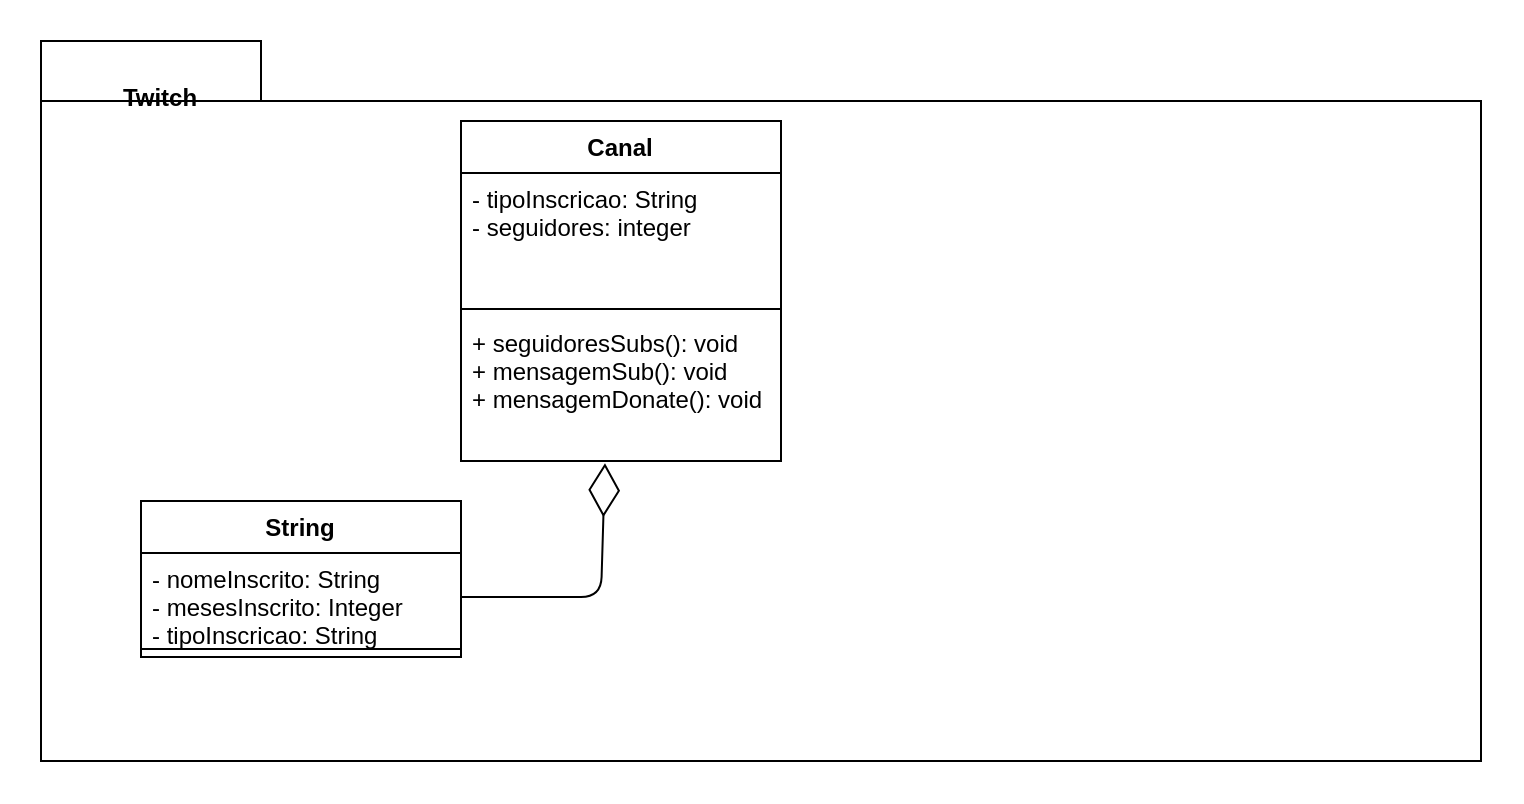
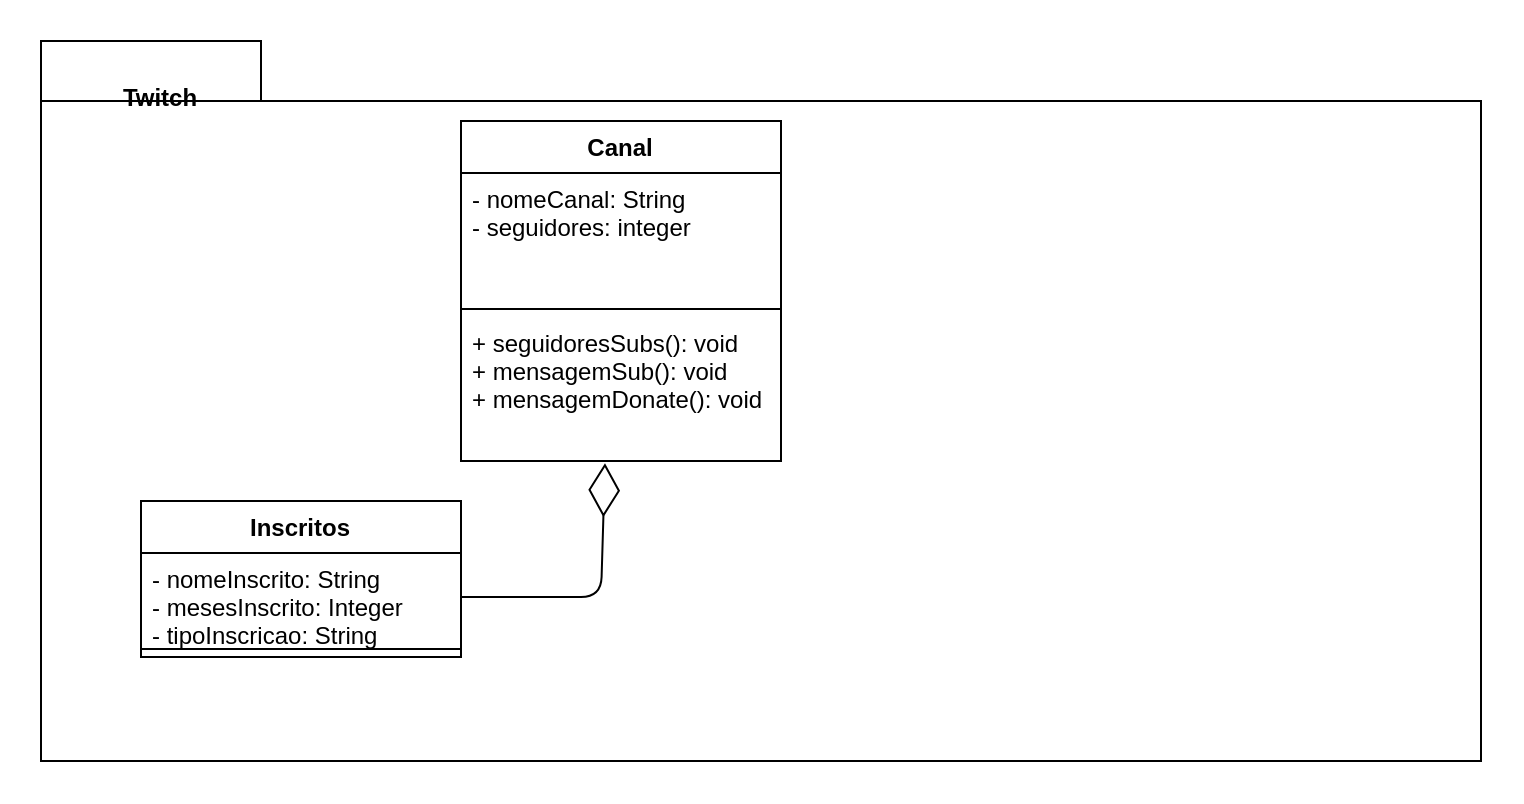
  <mxCell id="0" />
  <mxCell id="1" parent="0" />
  <mxCell id="2" value="" style="line;strokeWidth=1;fillColor=none;align=left;verticalAlign=middle;spacingTop=-1;spacingLeft=3;spacingRight=3;rotatable=0;labelPosition=right;points=[];portConstraint=eastwest;" parent="1" vertex="1"><mxGeometry x="240" y="160" width="40" height="8" as="geometry" /></mxCell>
  <mxCell id="3" value="" style="shape=folder;fontStyle=1;spacingTop=10;tabWidth=110;tabHeight=30;tabPosition=left;html=1;" parent="1" vertex="1"><mxGeometry x="20" y="20" width="720" height="360" as="geometry" /></mxCell>
  <mxCell id="4" value="Canal" style="swimlane;fontStyle=1;align=center;verticalAlign=top;childLayout=stackLayout;horizontal=1;startSize=26;horizontalStack=0;resizeParent=1;resizeParentMax=0;resizeLast=0;collapsible=1;marginBottom=0;" parent="1" vertex="1"><mxGeometry x="230" y="60" width="160" height="170" as="geometry" /></mxCell>
- <mxCell id="5" value="- tipoInscricao: String&#10;- seguidores: integer&#10;&#10;" style="text;strokeColor=none;fillColor=none;align=left;verticalAlign=top;spacingLeft=4;spacingRight=4;overflow=hidden;rotatable=0;points=[[0,0.5],[1,0.5]];portConstraint=eastwest;" parent="4" vertex="1"><mxGeometry y="26" width="160" height="64" as="geometry" /></mxCell>
+ <mxCell id="5" value="- nomeCanal: String&#10;- seguidores: integer&#10;&#10;" style="text;strokeColor=none;fillColor=none;align=left;verticalAlign=top;spacingLeft=4;spacingRight=4;overflow=hidden;rotatable=0;points=[[0,0.5],[1,0.5]];portConstraint=eastwest;" parent="4" vertex="1"><mxGeometry y="26" width="160" height="64" as="geometry" /></mxCell>
  <mxCell id="6" value="" style="line;strokeWidth=1;fillColor=none;align=left;verticalAlign=middle;spacingTop=-1;spacingLeft=3;spacingRight=3;rotatable=0;labelPosition=right;points=[];portConstraint=eastwest;" parent="4" vertex="1"><mxGeometry y="90" width="160" height="8" as="geometry" /></mxCell>
  <mxCell id="7" value="+ seguidoresSubs(): void&#10;+ mensagemSub(): void&#10;+ mensagemDonate(): void" style="text;strokeColor=none;fillColor=none;align=left;verticalAlign=top;spacingLeft=4;spacingRight=4;overflow=hidden;rotatable=0;points=[[0,0.5],[1,0.5]];portConstraint=eastwest;" parent="4" vertex="1"><mxGeometry y="98" width="160" height="72" as="geometry" /></mxCell>
- <mxCell id="8" value="String" style="swimlane;fontStyle=1;align=center;verticalAlign=top;childLayout=stackLayout;horizontal=1;startSize=26;horizontalStack=0;resizeParent=1;resizeParentMax=0;resizeLast=0;collapsible=1;marginBottom=0;" parent="1" vertex="1"><mxGeometry x="70" y="250" width="160" height="78" as="geometry" /></mxCell>
+ <mxCell id="8" value="Inscritos" style="swimlane;fontStyle=1;align=center;verticalAlign=top;childLayout=stackLayout;horizontal=1;startSize=26;horizontalStack=0;resizeParent=1;resizeParentMax=0;resizeLast=0;collapsible=1;marginBottom=0;" parent="1" vertex="1"><mxGeometry x="70" y="250" width="160" height="78" as="geometry" /></mxCell>
  <mxCell id="9" value="- nomeInscrito: String&#10;- mesesInscrito: Integer&#10;- tipoInscricao: String" style="text;strokeColor=none;fillColor=none;align=left;verticalAlign=top;spacingLeft=4;spacingRight=4;overflow=hidden;rotatable=0;points=[[0,0.5],[1,0.5]];portConstraint=eastwest;" parent="8" vertex="1"><mxGeometry y="26" width="160" height="44" as="geometry" /></mxCell>
  <mxCell id="10" value="" style="line;strokeWidth=1;fillColor=none;align=left;verticalAlign=middle;spacingTop=-1;spacingLeft=3;spacingRight=3;rotatable=0;labelPosition=right;points=[];portConstraint=eastwest;" parent="8" vertex="1"><mxGeometry y="70" width="160" height="8" as="geometry" /></mxCell>
  <mxCell id="11" value="" style="endArrow=diamondThin;endFill=0;endSize=24;html=1;exitX=1;exitY=0.5;exitDx=0;exitDy=0;entryX=0.45;entryY=1.016;entryDx=0;entryDy=0;entryPerimeter=0;" parent="1" source="9" target="7" edge="1"><mxGeometry width="160" relative="1" as="geometry"><mxPoint x="290" y="270" as="sourcePoint" /><mxPoint x="450" y="270" as="targetPoint" /><Array as="points"><mxPoint x="300" y="298" /></Array></mxGeometry></mxCell>
  <mxCell id="12" value="Twitch" style="text;align=center;fontStyle=1;verticalAlign=middle;spacingLeft=3;spacingRight=3;strokeColor=none;rotatable=0;points=[[0,0.5],[1,0.5]];portConstraint=eastwest;" parent="1" vertex="1"><mxGeometry x="40" y="35" width="80" height="26" as="geometry" /></mxCell>
